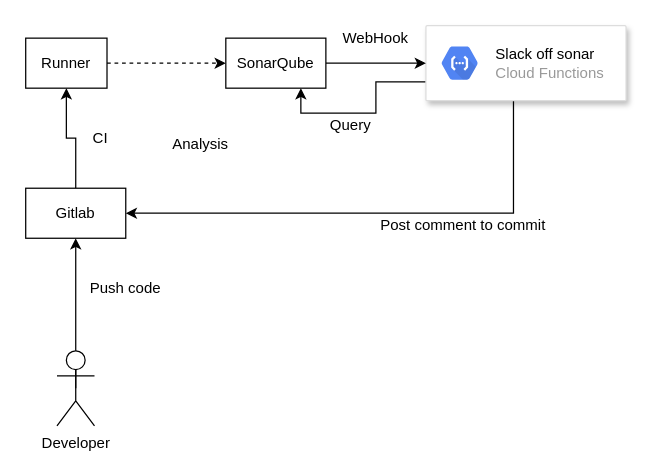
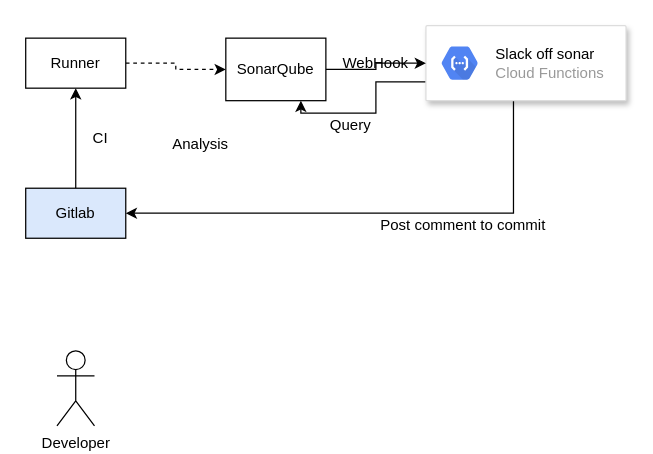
  <mxCell id="0" />
  <mxCell id="1" parent="0" />
  <mxCell id="2" style="edgeStyle=orthogonalEdgeStyle;rounded=0;orthogonalLoop=1;jettySize=auto;html=1;exitX=0;exitY=0.75;exitDx=0;exitDy=0;entryX=0.75;entryY=1;entryDx=0;entryDy=0;" parent="1" source="4" target="13" edge="1"><mxGeometry relative="1" as="geometry"><mxPoint x="240" y="65" as="targetPoint" /><Array as="points"><mxPoint x="300" y="65" /><mxPoint x="300" y="90" /><mxPoint x="240" y="90" /></Array></mxGeometry></mxCell>
  <mxCell id="3" style="edgeStyle=orthogonalEdgeStyle;rounded=0;orthogonalLoop=1;jettySize=auto;html=1;entryX=1;entryY=0.5;entryDx=0;entryDy=0;" parent="1" source="4" target="9" edge="1"><mxGeometry relative="1" as="geometry"><Array as="points"><mxPoint x="410" y="170" /></Array></mxGeometry></mxCell>
  <mxCell id="4" value="" style="strokeColor=#dddddd;shadow=1;strokeWidth=1;rounded=1;absoluteArcSize=1;arcSize=2;" parent="1" vertex="1"><mxGeometry x="340" y="20" width="160" height="60" as="geometry" /></mxCell>
  <mxCell id="5" value="&lt;font color=&quot;#000000&quot;&gt;Slack off sonar&lt;/font&gt;&lt;br&gt;Cloud Functions" style="dashed=0;connectable=0;html=1;fillColor=#5184F3;strokeColor=none;shape=mxgraph.gcp2.hexIcon;prIcon=cloud_functions;part=1;labelPosition=right;verticalLabelPosition=middle;align=left;verticalAlign=middle;spacingLeft=5;fontColor=#999999;fontSize=12;" parent="4" vertex="1"><mxGeometry y="0.5" width="44" height="39" relative="1" as="geometry"><mxPoint x="5" y="-19.5" as="offset" /></mxGeometry></mxCell>
- <mxCell id="6" style="edgeStyle=orthogonalEdgeStyle;rounded=0;orthogonalLoop=1;jettySize=auto;html=1;exitX=0.5;exitY=0.5;exitDx=0;exitDy=0;exitPerimeter=0;entryX=0.5;entryY=1;entryDx=0;entryDy=0;" parent="1" source="7" target="9" edge="1"><mxGeometry relative="1" as="geometry" /></mxCell>
  <mxCell id="7" value="Developer" style="shape=umlActor;verticalLabelPosition=bottom;verticalAlign=top;html=1;outlineConnect=0;" parent="1" vertex="1"><mxGeometry x="45" y="280" width="30" height="60" as="geometry" /></mxCell>
  <mxCell id="8" style="edgeStyle=orthogonalEdgeStyle;rounded=0;orthogonalLoop=1;jettySize=auto;html=1;" parent="1" source="9" target="11" edge="1"><mxGeometry relative="1" as="geometry" /></mxCell>
- <mxCell id="9" value="Gitlab" style="rounded=0;whiteSpace=wrap;html=1;" parent="1" vertex="1"><mxGeometry x="20" y="150" width="80" height="40" as="geometry" /></mxCell>
+ <mxCell id="9" value="Gitlab" style="rounded=0;whiteSpace=wrap;html=1;fillColor=#dae8fc;" parent="1" vertex="1"><mxGeometry x="20" y="150" width="80" height="40" as="geometry" /></mxCell>
  <mxCell id="10" style="edgeStyle=orthogonalEdgeStyle;rounded=0;orthogonalLoop=1;jettySize=auto;html=1;exitX=1;exitY=0.5;exitDx=0;exitDy=0;entryX=0;entryY=0.5;entryDx=0;entryDy=0;dashed=1;" parent="1" source="11" target="13" edge="1"><mxGeometry relative="1" as="geometry" /></mxCell>
- <mxCell id="11" value="Runner" style="rounded=0;whiteSpace=wrap;html=1;" parent="1" vertex="1"><mxGeometry x="20" y="30" width="65" height="40" as="geometry" /></mxCell>
+ <mxCell id="11" value="Runner" style="rounded=0;whiteSpace=wrap;html=1;" parent="1" vertex="1"><mxGeometry x="20" y="30" width="80" height="40" as="geometry" /></mxCell>
  <mxCell id="12" style="edgeStyle=orthogonalEdgeStyle;rounded=0;orthogonalLoop=1;jettySize=auto;html=1;entryX=0;entryY=0.5;entryDx=0;entryDy=0;" parent="1" source="13" target="4" edge="1"><mxGeometry relative="1" as="geometry" /></mxCell>
- <mxCell id="13" value="SonarQube" style="rounded=0;whiteSpace=wrap;html=1;" parent="1" vertex="1"><mxGeometry x="180" y="30" width="80" height="40" as="geometry" /></mxCell>
- <mxCell id="14" value="Push code" style="text;html=1;strokeColor=none;fillColor=none;align=center;verticalAlign=middle;whiteSpace=wrap;rounded=0;" parent="1" vertex="1"><mxGeometry x="70" y="220" width="60" height="20" as="geometry" /></mxCell>
+ <mxCell id="13" value="SonarQube" style="rounded=0;whiteSpace=wrap;html=1;" parent="1" vertex="1"><mxGeometry x="180" y="30" width="80" height="50" as="geometry" /></mxCell>
  <mxCell id="15" value="CI&lt;span style=&quot;color: rgba(0 , 0 , 0 , 0) ; font-family: monospace ; font-size: 0px&quot;&gt;%3CmxGraphModel%3E%3Croot%3E%3CmxCell%20id%3D%220%22%2F%3E%3CmxCell%20id%3D%221%22%20parent%3D%220%22%2F%3E%3CmxCell%20id%3D%222%22%20value%3D%22Push%20code%22%20style%3D%22text%3Bhtml%3D1%3BstrokeColor%3Dnone%3BfillColor%3Dnone%3Balign%3Dcenter%3BverticalAlign%3Dmiddle%3BwhiteSpace%3Dwrap%3Brounded%3D0%3B%22%20vertex%3D%221%22%20parent%3D%221%22%3E%3CmxGeometry%20x%3D%2290%22%20y%3D%22140%22%20width%3D%2260%22%20height%3D%2220%22%20as%3D%22geometry%22%2F%3E%3C%2FmxCell%3E%3C%2Froot%3E%3C%2FmxGraphModel%3E&lt;/span&gt;" style="text;html=1;strokeColor=none;fillColor=none;align=center;verticalAlign=middle;whiteSpace=wrap;rounded=0;" parent="1" vertex="1"><mxGeometry x="50" y="100" width="60" height="20" as="geometry" /></mxCell>
  <mxCell id="16" value="Analysis" style="text;html=1;strokeColor=none;fillColor=none;align=center;verticalAlign=middle;whiteSpace=wrap;rounded=0;" parent="1" vertex="1"><mxGeometry x="130" y="105" width="60" height="20" as="geometry" /></mxCell>
- <mxCell id="17" value="WebHook" style="text;html=1;strokeColor=none;fillColor=none;align=center;verticalAlign=middle;whiteSpace=wrap;rounded=0;" parent="1" vertex="1"><mxGeometry x="270" y="20" width="60" height="20" as="geometry" /></mxCell>
+ <mxCell id="17" value="WebHook" style="text;html=1;strokeColor=none;fillColor=none;align=center;verticalAlign=middle;whiteSpace=wrap;rounded=0;" parent="1" vertex="1"><mxGeometry x="270" y="40" width="60" height="20" as="geometry" /></mxCell>
  <mxCell id="18" value="Query" style="text;html=1;strokeColor=none;fillColor=none;align=center;verticalAlign=middle;whiteSpace=wrap;rounded=0;" parent="1" vertex="1"><mxGeometry x="250" y="90" width="60" height="20" as="geometry" /></mxCell>
  <mxCell id="19" value="Post comment to commit" style="text;html=1;strokeColor=none;fillColor=none;align=center;verticalAlign=middle;whiteSpace=wrap;rounded=0;" parent="1" vertex="1"><mxGeometry x="290" y="170" width="160" height="20" as="geometry" /></mxCell>
